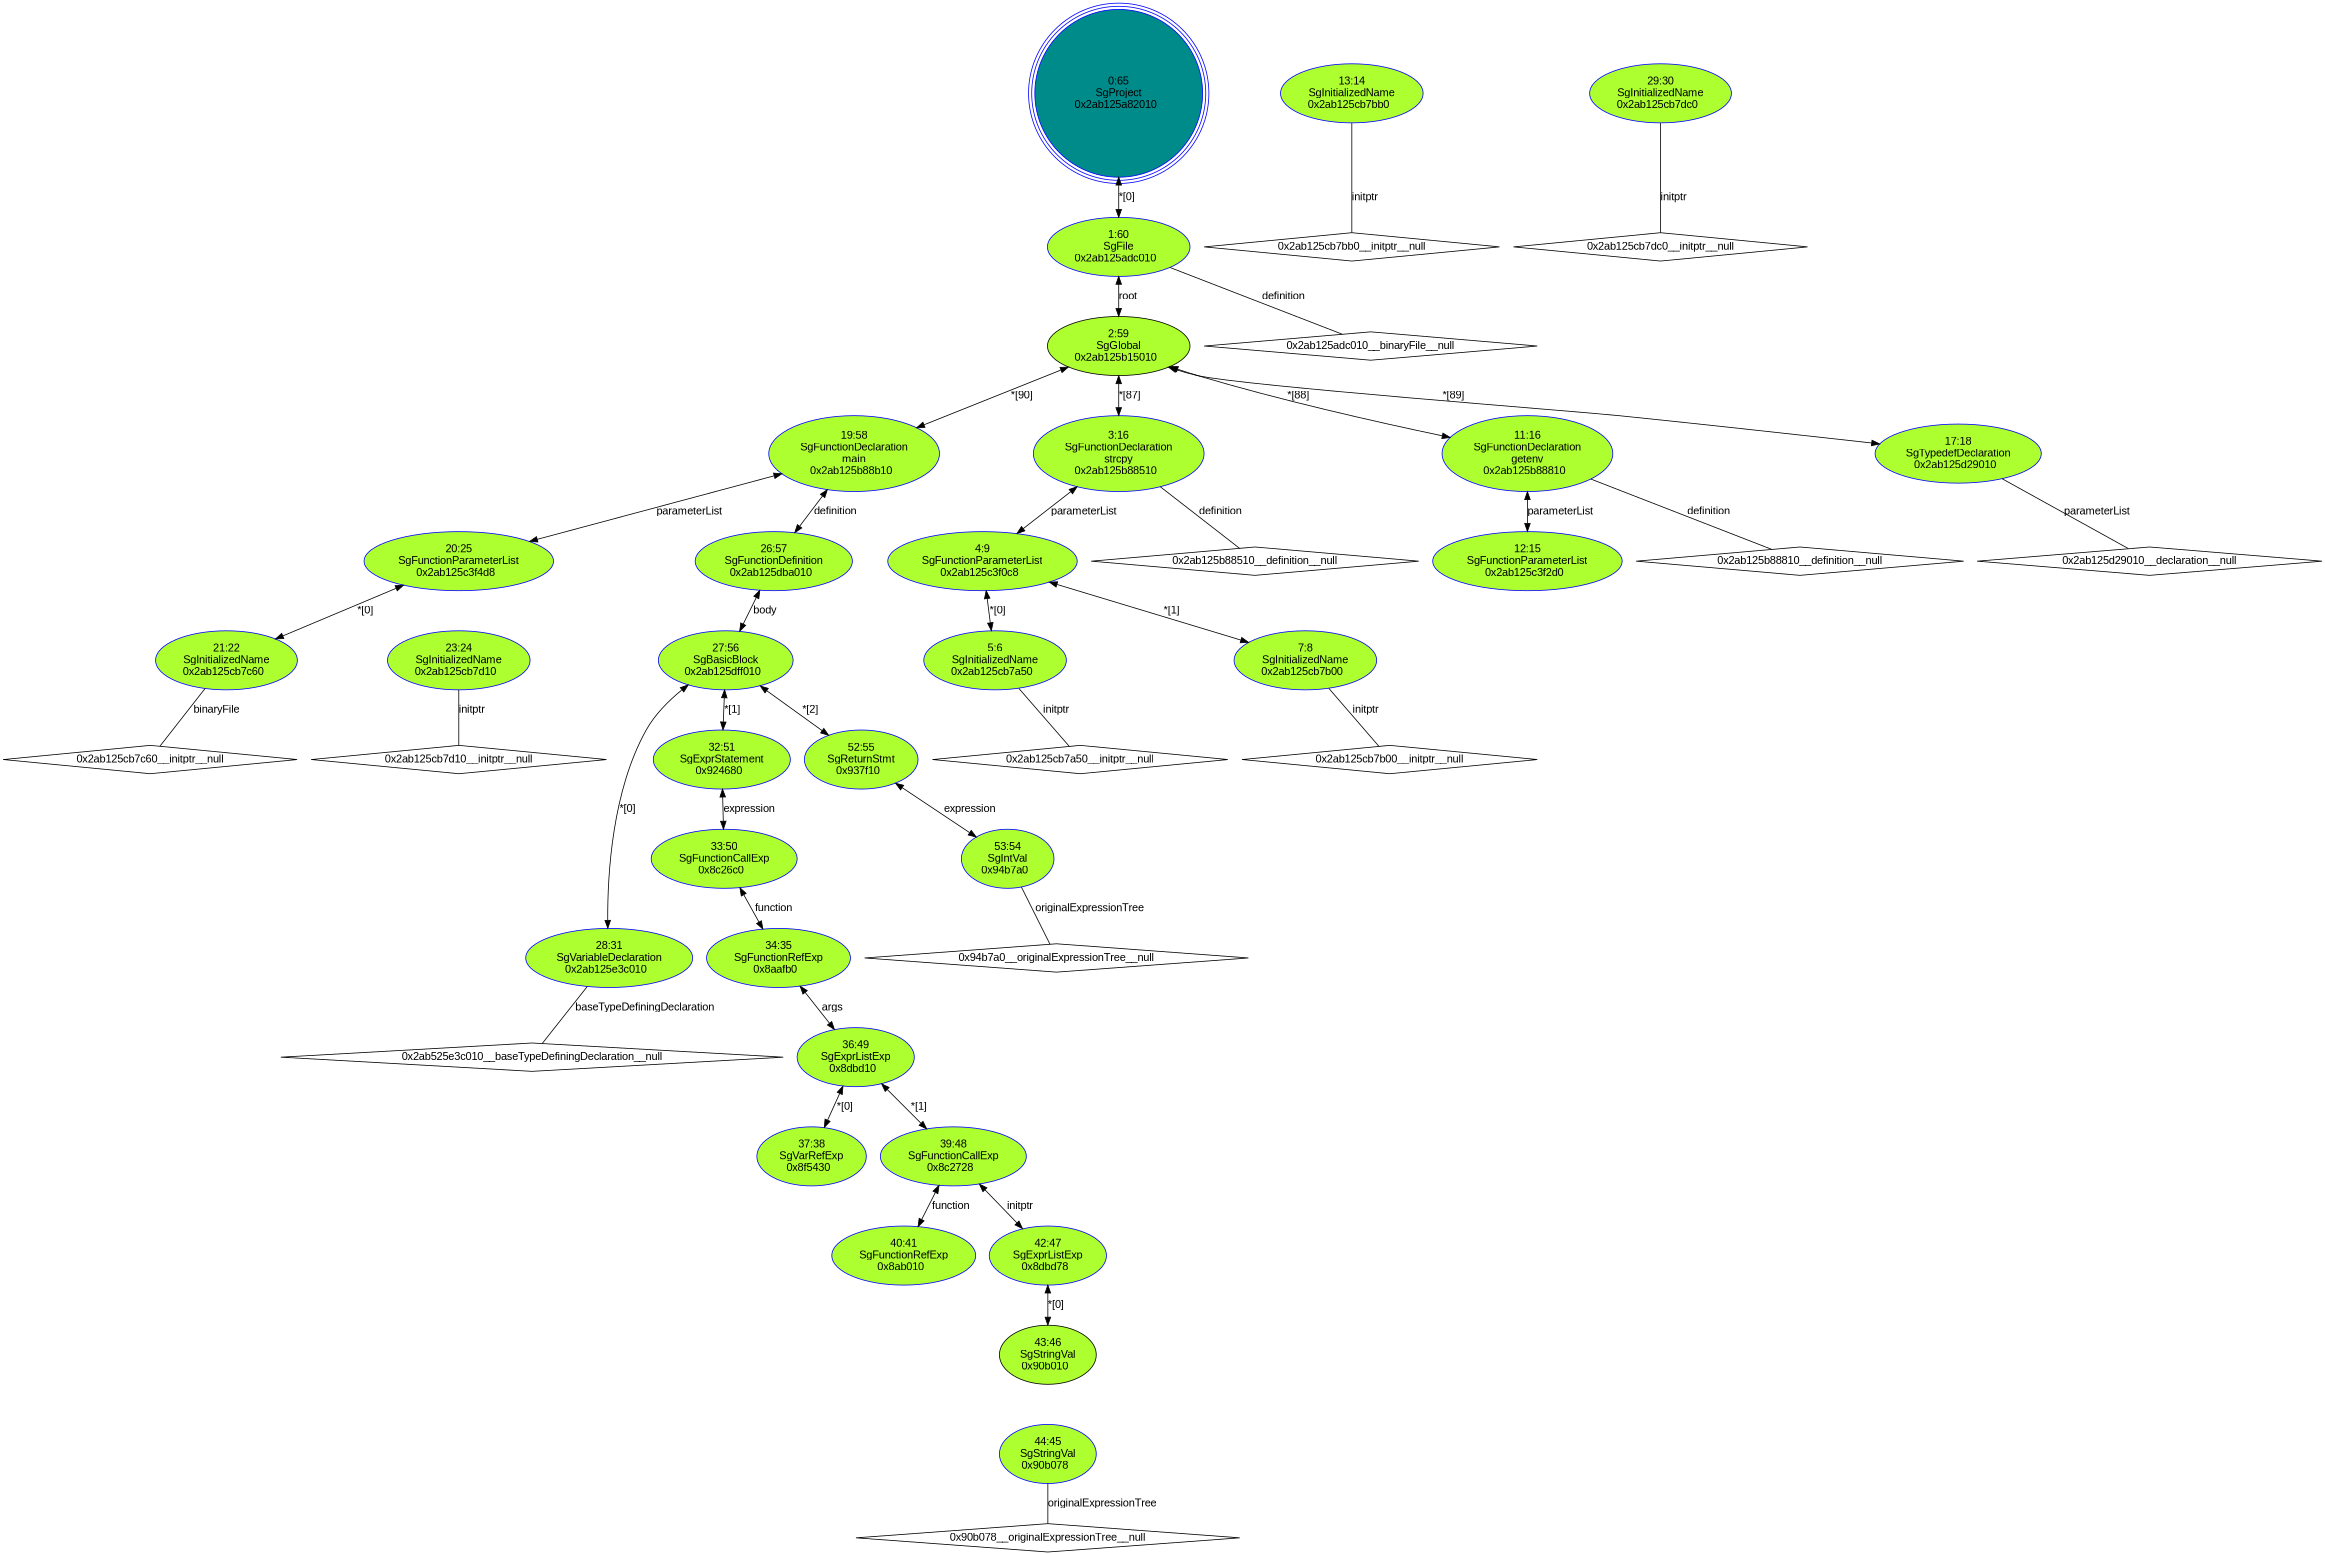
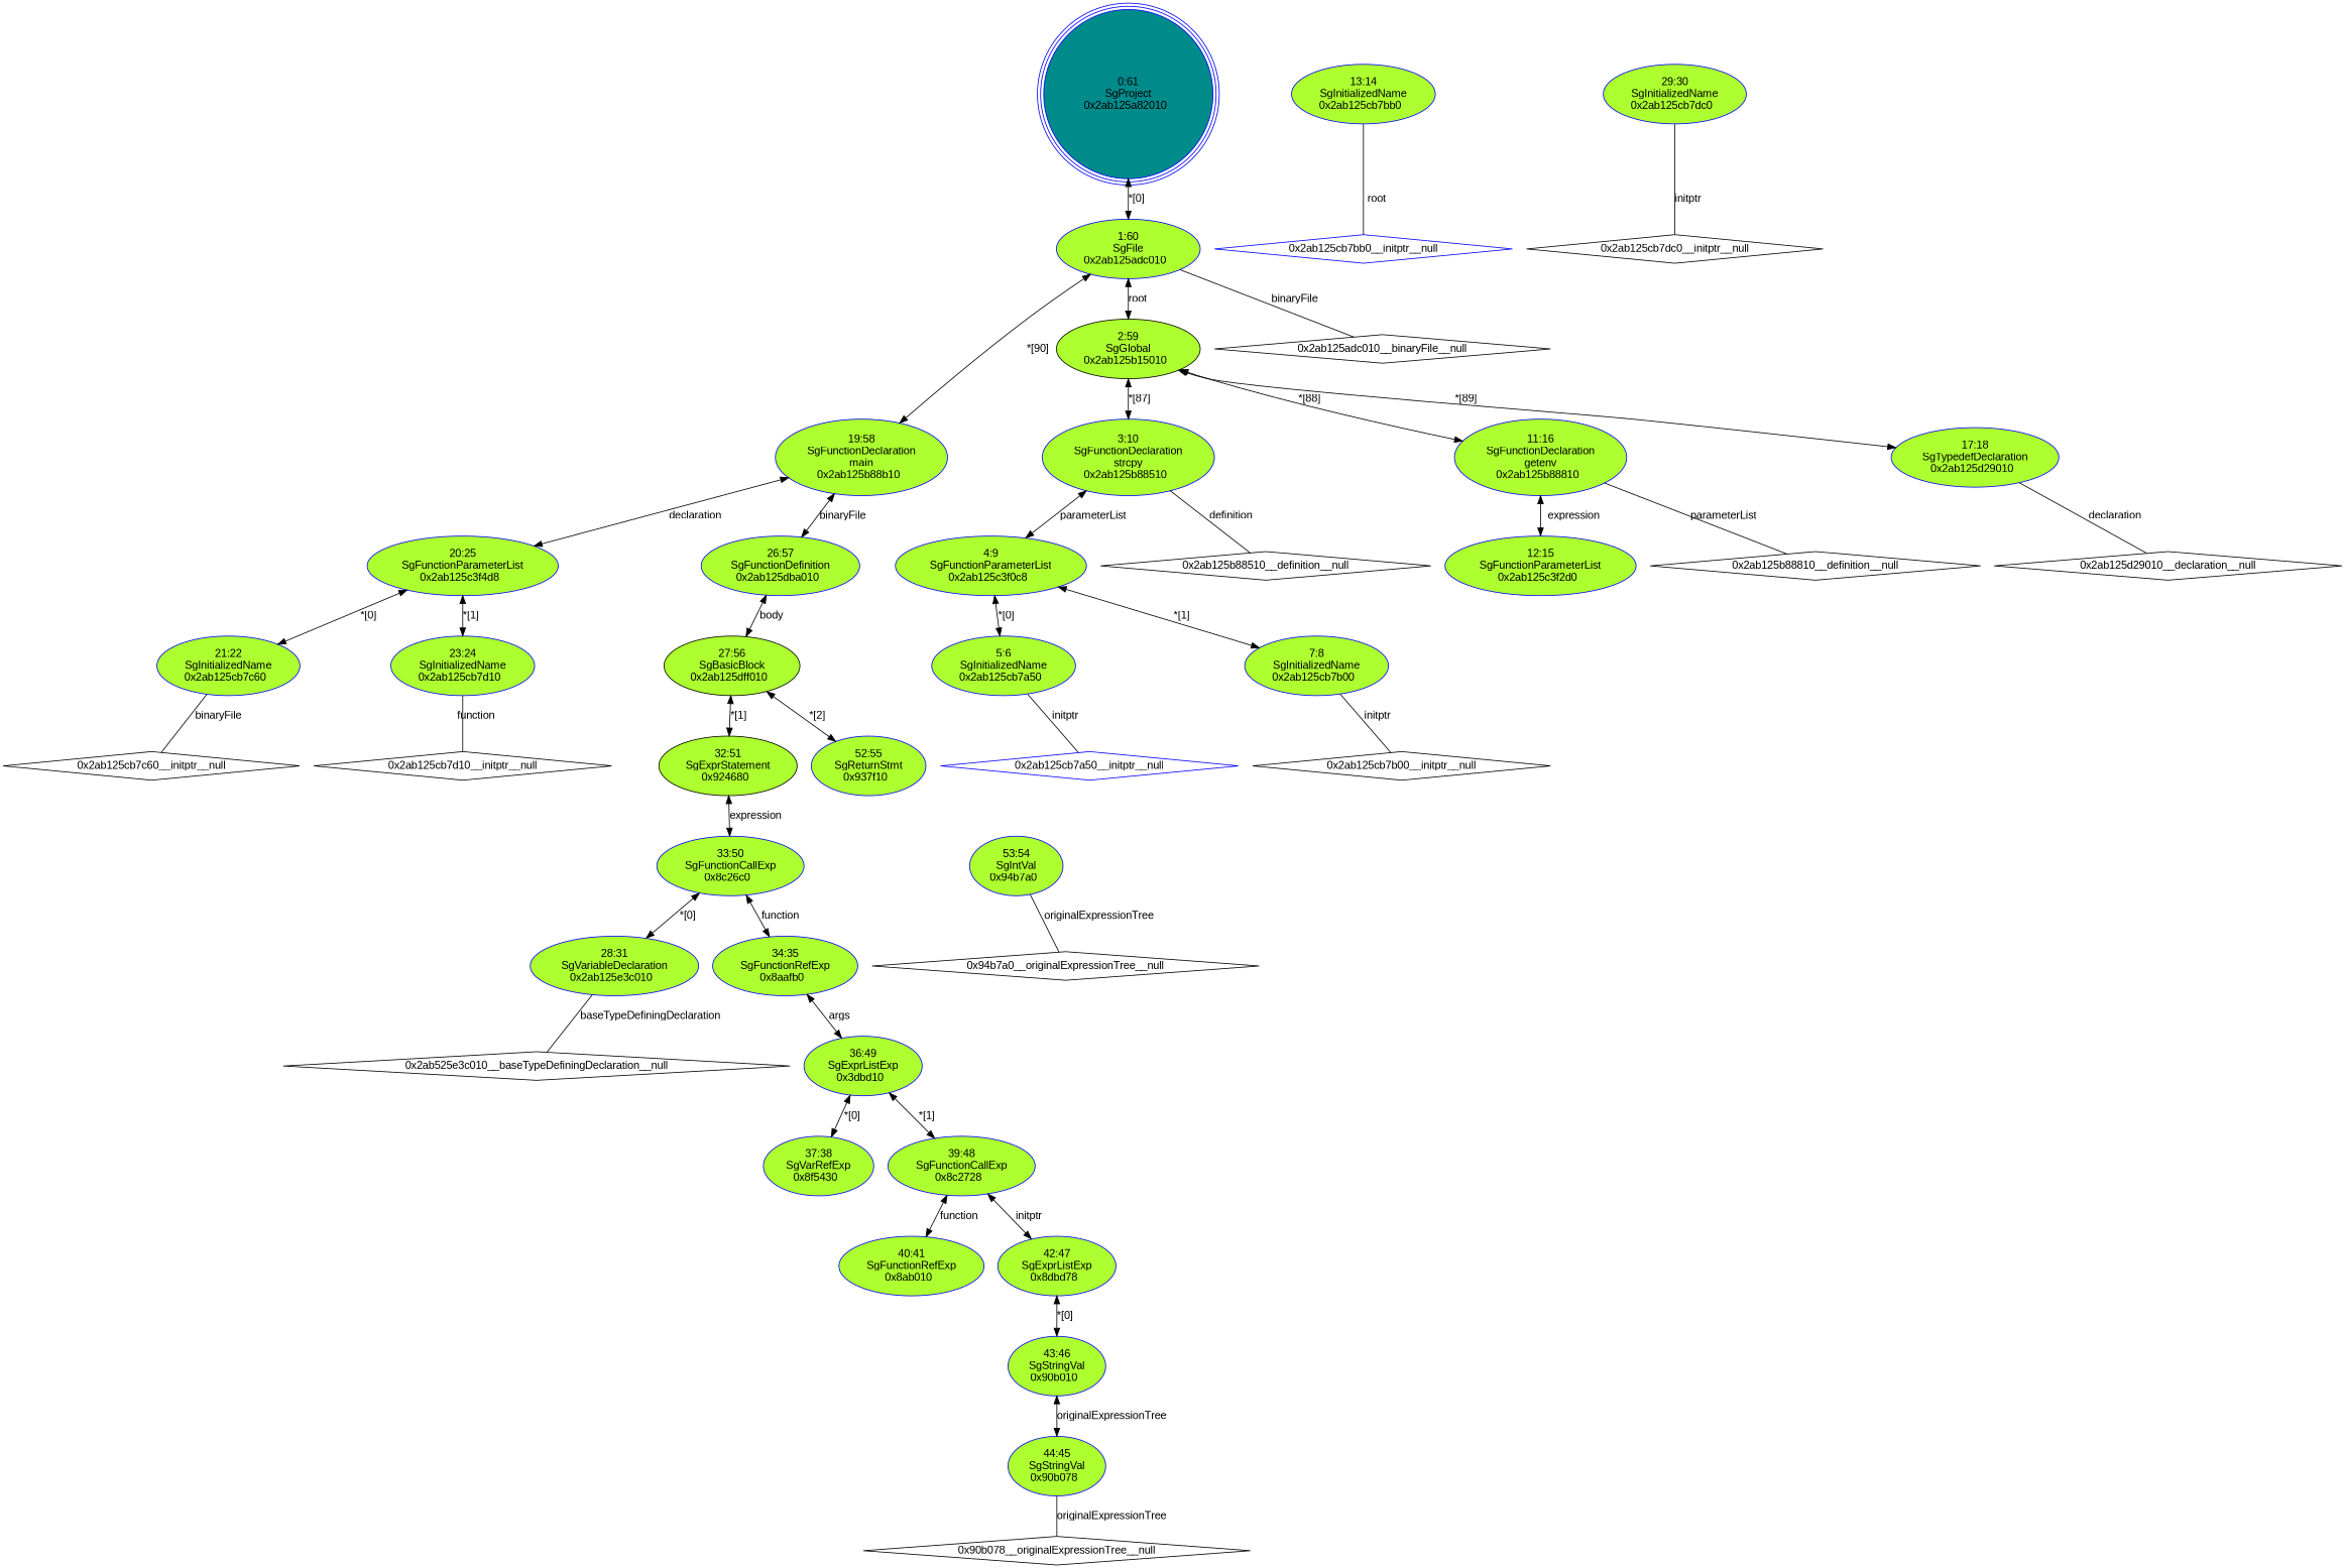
  digraph {
    fontname="Liberation Sans"
    node [color=Blue fillcolor=greenyellow fontcolor=black fontname="Liberation Sans" peripheries=1 regular=0 shape=ellipse sides=6 style=filled]
    edge [dir=both fontname="Liberation Sans"]
    n1 [label="5:6\nSgInitializedName\n0x2ab125cb7a50  "]
-   "0x2ab125cb7a50__initptr__null" [shape=diamond color="" fillcolor="" fontcolor="" peripheries="" regular="" sides="" style=""]
+   "0x2ab125cb7a50__initptr__null" [shape=diamond fillcolor="" fontcolor="" peripheries="" regular="" sides="" style=""]
    n3 [label="7:8\nSgInitializedName\n0x2ab125cb7b00  "]
    "0x2ab125cb7b00__initptr__null" [shape=diamond color="" fillcolor="" fontcolor="" peripheries="" regular="" sides="" style=""]
    n5 [label="4:9\nSgFunctionParameterList\n0x2ab125c3f0c8  "]
-   n6 [label="3:16\nSgFunctionDeclaration\nstrcpy\n0x2ab125b88510  "]
+   n6 [label="3:10\nSgFunctionDeclaration\nstrcpy\n0x2ab125b88510  "]
    "0x2ab125b88510__definition__null" [shape=diamond color="" fillcolor="" fontcolor="" peripheries="" regular="" sides="" style=""]
    n8 [label="13:14\nSgInitializedName\n0x2ab125cb7bb0  "]
-   "0x2ab125cb7bb0__initptr__null" [shape=diamond color="" fillcolor="" fontcolor="" peripheries="" regular="" sides="" style=""]
+   "0x2ab125cb7bb0__initptr__null" [shape=diamond fillcolor="" fontcolor="" peripheries="" regular="" sides="" style=""]
    n10 [label="12:15\nSgFunctionParameterList\n0x2ab125c3f2d0  "]
    n11 [label="11:16\nSgFunctionDeclaration\ngetenv\n0x2ab125b88810  "]
    "0x2ab125b88810__definition__null" [shape=diamond color="" fillcolor="" fontcolor="" peripheries="" regular="" sides="" style=""]
    n13 [label="17:18\nSgTypedefDeclaration\n0x2ab125d29010  "]
    "0x2ab125d29010__declaration__null" [shape=diamond color="" fillcolor="" fontcolor="" peripheries="" regular="" sides="" style=""]
    n15 [label="21:22\nSgInitializedName\n0x2ab125cb7c60  "]
    "0x2ab125cb7c60__initptr__null" [shape=diamond color="" fillcolor="" fontcolor="" peripheries="" regular="" sides="" style=""]
    n17 [label="23:24\nSgInitializedName\n0x2ab125cb7d10  "]
    "0x2ab125cb7d10__initptr__null" [shape=diamond color="" fillcolor="" fontcolor="" peripheries="" regular="" sides="" style=""]
    n19 [label="20:25\nSgFunctionParameterList\n0x2ab125c3f4d8  "]
    n20 [label="29:30\nSgInitializedName\n0x2ab125cb7dc0  "]
    "0x2ab125cb7dc0__initptr__null" [shape=diamond color="" fillcolor="" fontcolor="" peripheries="" regular="" sides="" style=""]
    n22 [label="28:31\nSgVariableDeclaration\n0x2ab125e3c010  "]
    n23 [label="0x2ab525e3c010__baseTypeDefiningDeclaration__null" shape=diamond color="" fillcolor="" fontcolor="" peripheries="" regular="" sides="" style=""]
    n24 [label="34:35\nSgFunctionRefExp\n0x8aafb0  "]
-   n25 [label="36:49\nSgExprListExp\n0x8dbd10  "]
+   n25 [label="36:49\nSgExprListExp\n0x3dbd10  "]
    n26 [label="37:38\nSgVarRefExp\n0x8f5430  "]
    n27 [label="40:41\nSgFunctionRefExp\n0x8ab010  "]
    n28 [label="44:45\nSgStringVal\n0x90b078  "]
    "0x90b078__originalExpressionTree__null" [shape=diamond color="" fillcolor="" fontcolor="" peripheries="" regular="" sides="" style=""]
-   n30 [color=black label="43:46\nSgStringVal\n0x90b010  "]
+   n30 [label="43:46\nSgStringVal\n0x90b010  "]
    n31 [label="42:47\nSgExprListExp\n0x8dbd78  "]
    n32 [label="39:48\nSgFunctionCallExp\n0x8c2728  "]
    n33 [label="33:50\nSgFunctionCallExp\n0x8c26c0  "]
-   n34 [label="32:51\nSgExprStatement\n0x924680  "]
+   n34 [color=black label="32:51\nSgExprStatement\n0x924680  "]
    n35 [label="53:54\nSgIntVal\n0x94b7a0  "]
    "0x94b7a0__originalExpressionTree__null" [shape=diamond color="" fillcolor="" fontcolor="" peripheries="" regular="" sides="" style=""]
    n37 [label="52:55\nSgReturnStmt\n0x937f10  "]
-   n38 [label="27:56\nSgBasicBlock\n0x2ab125dff010  "]
+   n38 [color=black label="27:56\nSgBasicBlock\n0x2ab125dff010  "]
    n39 [label="26:57\nSgFunctionDefinition\n0x2ab125dba010  "]
    n40 [label="19:58\nSgFunctionDeclaration\nmain\n0x2ab125b88b10  "]
    n41 [color=black label="2:59\nSgGlobal\n0x2ab125b15010  "]
    n42 [label="1:60\nSgFile\n0x2ab125adc010  "]
    "0x2ab125adc010__binaryFile__null" [shape=diamond color="" fillcolor="" fontcolor="" peripheries="" regular="" sides="" style=""]
-   n44 [fillcolor=cyan4 label="0:65\nSgProject\n0x2ab125a82010  " peripheries=3 shape=circle]
+   n44 [fillcolor=cyan4 label="0:61\nSgProject\n0x2ab125a82010  " peripheries=3 shape=circle]
    n1 -> "0x2ab125cb7a50__initptr__null" [dir=none label=initptr]
    n3 -> "0x2ab125cb7b00__initptr__null" [dir=none label=initptr]
    n5 -> n1 [label="*[0]"]
    n5 -> n3 [label="*[1]"]
    n6 -> n5 [label=parameterList]
    n6 -> "0x2ab125b88510__definition__null" [dir=none label=definition]
-   n8 -> "0x2ab125cb7bb0__initptr__null" [dir=none label=initptr]
-   n11 -> n10 [label=parameterList]
-   n11 -> "0x2ab125b88810__definition__null" [dir=none label=definition]
-   n13 -> "0x2ab125d29010__declaration__null" [dir=none label=parameterList]
+   n8 -> "0x2ab125cb7bb0__initptr__null" [dir=none label=root]
+   n11 -> n10 [label=expression]
+   n11 -> "0x2ab125b88810__definition__null" [dir=none label=parameterList]
+   n13 -> "0x2ab125d29010__declaration__null" [dir=none label=declaration]
    n15 -> "0x2ab125cb7c60__initptr__null" [dir=none label=binaryFile]
-   n17 -> "0x2ab125cb7d10__initptr__null" [dir=none label=initptr]
+   n17 -> "0x2ab125cb7d10__initptr__null" [dir=none label=function]
    n19 -> n15 [label="*[0]"]
+   n19 -> n17 [label="*[1]"]
    n20 -> "0x2ab125cb7dc0__initptr__null" [dir=none label=initptr]
    n22 -> n23 [dir=none label=baseTypeDefiningDeclaration]
    n24 -> n25 [label=args]
    n25 -> n26 [label="*[0]"]
    n25 -> n32 [label="*[1]"]
    n28 -> "0x90b078__originalExpressionTree__null" [dir=none label=originalExpressionTree]
+   n30 -> n28 [label=originalExpressionTree]
    n31 -> n30 [label="*[0]"]
    n32 -> n27 [label=function]
    n32 -> n31 [label=initptr]
    n33 -> n24 [label=function]
    n34 -> n33 [label=expression]
    n35 -> "0x94b7a0__originalExpressionTree__null" [dir=none label=originalExpressionTree]
-   n37 -> n35 [label=expression]
-   n38 -> n22 [label="*[0]"]
+   n33 -> n22 [label="*[0]"]
    n38 -> n34 [label="*[1]"]
    n38 -> n37 [label="*[2]"]
    n39 -> n38 [label=body]
-   n40 -> n19 [label=parameterList]
-   n40 -> n39 [label=definition]
+   n40 -> n19 [label=declaration]
+   n40 -> n39 [label=binaryFile]
    n41 -> n6 [label="*[87]"]
    n41 -> n11 [label="*[88]"]
    n41 -> n13 [label="*[89]"]
-   n41 -> n40 [label="*[90]"]
+   n42 -> n40 [label="*[90]"]
    n42 -> n41 [label=root]
-   n42 -> "0x2ab125adc010__binaryFile__null" [dir=none label=definition]
+   n42 -> "0x2ab125adc010__binaryFile__null" [dir=none label=binaryFile]
    n44 -> n42 [label="*[0]"]
  }
